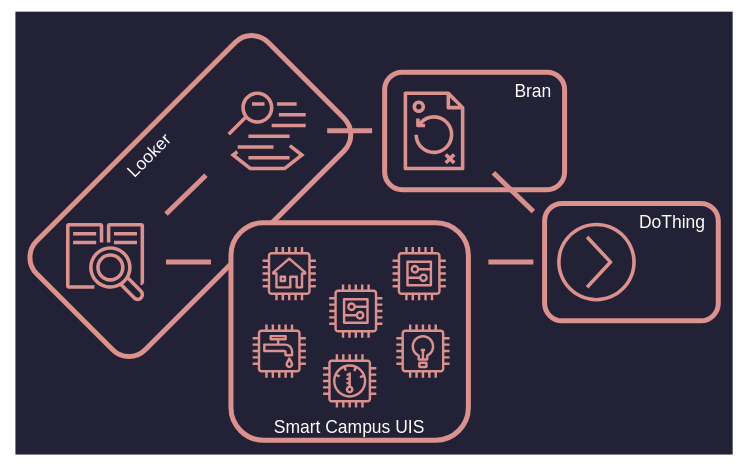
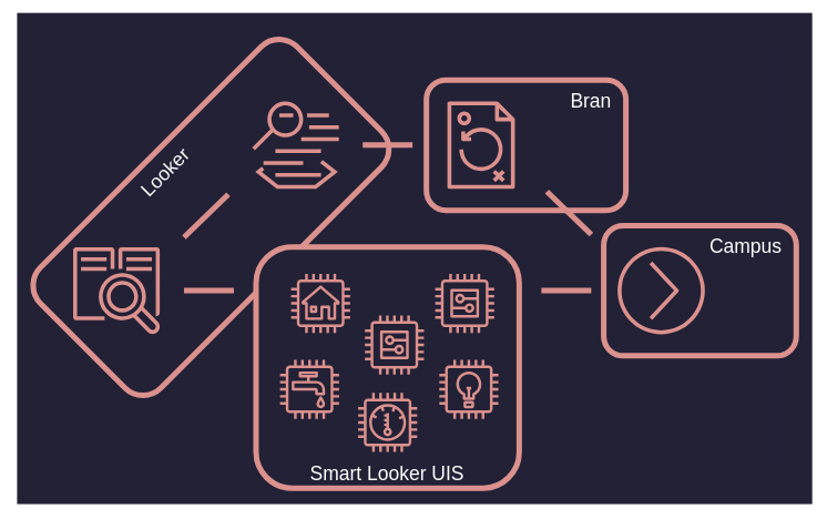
  <mxCell id="0" />
  <mxCell id="1" parent="0" />
  <mxCell id="2" value="" style="group;fillColor=#232136;strokeColor=#232136;strokeWidth=23;" parent="1" vertex="1" connectable="0"><mxGeometry x="23.345" y="20.065" width="550.985" height="331.435" as="geometry" /></mxCell>
  <mxCell id="3" value="Bran&amp;nbsp;&amp;nbsp;" style="rounded=1;whiteSpace=wrap;html=1;fontFamily=Helvetica;fontSize=14;fontColor=#FFFFFF;strokeWidth=4;strokeColor=#DB918D;fillColor=#232136;align=right;verticalAlign=top;fontStyle=0" parent="2" vertex="1"><mxGeometry x="283.985" y="36.935" width="144" height="94" as="geometry" /></mxCell>
  <mxCell id="4" value="&lt;font style=&quot;font-size: 14px;&quot;&gt;Looker&lt;/font&gt;" style="rounded=1;whiteSpace=wrap;html=1;fontFamily=Helvetica;fontSize=14;fontColor=#FFFFFF;rotation=-45;strokeWidth=4;strokeColor=#DB918D;fillColor=#232136;verticalAlign=top;fontStyle=0" parent="2" vertex="1"><mxGeometry x="-2.44" y="74.58" width="261.85" height="122.87" as="geometry" /></mxCell>
- <mxCell id="5" value="DoThing&amp;nbsp;&amp;nbsp;" style="rounded=1;whiteSpace=wrap;html=1;fontFamily=Helvetica;fontSize=14;fontColor=#FFFFFF;strokeWidth=4;strokeColor=#DB918D;fillColor=#232136;verticalAlign=top;align=right;fontStyle=0" parent="2" vertex="1"><mxGeometry x="411.985" y="141.935" width="139" height="94" as="geometry" /></mxCell>
- <mxCell id="6" value="Smart Campus UIS" style="group;strokeColor=#DB918D;rounded=1;strokeWidth=4;fillColor=#232136;verticalAlign=bottom;fontColor=#FFFFFF;fontSize=14;fontStyle=0" parent="2" vertex="1" connectable="0"><mxGeometry x="160.985" y="157.435" width="190" height="174" as="geometry" /></mxCell>
+ <mxCell id="5" value="Campus&amp;nbsp;&amp;nbsp;" style="rounded=1;whiteSpace=wrap;html=1;fontFamily=Helvetica;fontSize=14;fontColor=#FFFFFF;strokeWidth=4;strokeColor=#DB918D;fillColor=#232136;verticalAlign=top;align=right;fontStyle=0" parent="2" vertex="1"><mxGeometry x="411.985" y="141.935" width="139" height="94" as="geometry" /></mxCell>
+ <mxCell id="6" value="Smart Looker UIS" style="group;strokeColor=#DB918D;rounded=1;strokeWidth=4;fillColor=#232136;verticalAlign=bottom;fontColor=#FFFFFF;fontSize=14;fontStyle=0" parent="2" vertex="1" connectable="0"><mxGeometry x="160.985" y="157.435" width="190" height="174" as="geometry" /></mxCell>
  <mxCell id="7" value="" style="sketch=0;outlineConnect=0;fontColor=#232F3E;gradientColor=none;strokeColor=#DB918D;fillColor=none;dashed=0;verticalLabelPosition=bottom;verticalAlign=top;align=center;html=1;fontSize=12;fontStyle=0;aspect=fixed;shape=mxgraph.aws4.resourceIcon;resIcon=mxgraph.aws4.lightbulb;fontFamily=Helvetica;container=0;" parent="6" vertex="1"><mxGeometry x="127" y="76.004" width="53.265" height="53.265" as="geometry" /></mxCell>
  <mxCell id="8" value="" style="sketch=0;outlineConnect=0;fontColor=#232F3E;gradientColor=none;strokeColor=#DB918D;fillColor=none;dashed=0;verticalLabelPosition=bottom;verticalAlign=top;align=center;html=1;fontSize=12;fontStyle=0;aspect=fixed;shape=mxgraph.aws4.resourceIcon;resIcon=mxgraph.aws4.house;fontFamily=Helvetica;container=0;" parent="6" vertex="1"><mxGeometry x="20" y="14.001" width="53.265" height="53.265" as="geometry" /></mxCell>
  <mxCell id="9" value="" style="sketch=0;outlineConnect=0;fontColor=#232F3E;gradientColor=none;strokeColor=#DB918D;fillColor=none;dashed=0;verticalLabelPosition=bottom;verticalAlign=top;align=center;html=1;fontSize=12;fontStyle=0;aspect=fixed;shape=mxgraph.aws4.resourceIcon;resIcon=mxgraph.aws4.thermostat;fontFamily=Helvetica;container=0;" parent="6" vertex="1"><mxGeometry x="68.37" y="100.003" width="53.265" height="53.265" as="geometry" /></mxCell>
  <mxCell id="10" value="" style="sketch=0;outlineConnect=0;fontColor=#232F3E;gradientColor=none;strokeColor=#DB918D;fillColor=none;dashed=0;verticalLabelPosition=bottom;verticalAlign=top;align=center;html=1;fontSize=12;fontStyle=0;aspect=fixed;shape=mxgraph.aws4.resourceIcon;resIcon=mxgraph.aws4.generic;fontFamily=Helvetica;container=0;" parent="6" vertex="1"><mxGeometry x="124" y="14.001" width="53.265" height="53.265" as="geometry" /></mxCell>
  <mxCell id="11" value="" style="sketch=0;outlineConnect=0;fontColor=#232F3E;gradientColor=none;strokeColor=#DB918D;fillColor=none;dashed=0;verticalLabelPosition=bottom;verticalAlign=top;align=center;html=1;fontSize=12;fontStyle=0;aspect=fixed;shape=mxgraph.aws4.resourceIcon;resIcon=mxgraph.aws4.utility;fontFamily=Helvetica;container=0;" parent="6" vertex="1"><mxGeometry x="12" y="76.007" width="53.265" height="53.265" as="geometry" /></mxCell>
  <mxCell id="12" value="" style="sketch=0;outlineConnect=0;fontColor=#232F3E;gradientColor=none;strokeColor=#DB918D;fillColor=none;dashed=0;verticalLabelPosition=bottom;verticalAlign=top;align=center;html=1;fontSize=12;fontStyle=0;aspect=fixed;shape=mxgraph.aws4.resourceIcon;resIcon=mxgraph.aws4.generic;fontFamily=Helvetica;container=0;" parent="6" vertex="1"><mxGeometry x="73.27" y="44.001" width="53.265" height="53.265" as="geometry" /></mxCell>
  <mxCell id="13" value="" style="group" parent="2" vertex="1" connectable="0"><mxGeometry x="108.985" y="117.435" width="294" height="33" as="geometry" /></mxCell>
  <mxCell id="14" value="" style="endArrow=none;html=1;rounded=0;labelBackgroundColor=default;strokeColor=#D88F8C;strokeWidth=4;align=center;verticalAlign=middle;fontFamily=Helvetica;fontSize=11;fontColor=default;shape=connector;" parent="13" edge="1"><mxGeometry width="50" height="50" relative="1" as="geometry"><mxPoint y="33" as="sourcePoint" /><mxPoint x="32" y="2" as="targetPoint" /></mxGeometry></mxCell>
  <mxCell id="15" value="" style="endArrow=none;html=1;rounded=0;labelBackgroundColor=default;strokeColor=#D88F8C;strokeWidth=4;align=center;verticalAlign=middle;fontFamily=Helvetica;fontSize=11;fontColor=default;shape=connector;" parent="13" edge="1"><mxGeometry width="50" height="50" relative="1" as="geometry"><mxPoint x="294" y="31" as="sourcePoint" /><mxPoint x="262" as="targetPoint" /></mxGeometry></mxCell>
  <mxCell id="16" value="" style="sketch=0;outlineConnect=0;fontColor=#232F3E;gradientColor=none;fillColor=#DB918D;strokeColor=#DB918D;dashed=0;verticalLabelPosition=bottom;verticalAlign=top;align=center;html=1;fontSize=12;fontStyle=0;aspect=fixed;pointerEvents=1;shape=mxgraph.aws4.action;fontFamily=Helvetica;container=0;" parent="2" vertex="1"><mxGeometry x="421.985" y="157.435" width="63" height="63" as="geometry" /></mxCell>
  <mxCell id="17" value="" style="sketch=0;outlineConnect=0;fontColor=#232F3E;gradientColor=none;fillColor=#DB918D;strokeColor=#DB918D;dashed=0;verticalLabelPosition=bottom;verticalAlign=top;align=center;html=1;fontSize=12;fontStyle=0;aspect=fixed;pointerEvents=1;shape=mxgraph.aws4.backup_plan;fontFamily=Helvetica;container=0;" parent="2" vertex="1"><mxGeometry x="291.985" y="52.435" width="63" height="63" as="geometry" /></mxCell>
  <mxCell id="18" value="" style="endArrow=none;html=1;rounded=0;labelBackgroundColor=default;strokeColor=#D88F8C;strokeWidth=4;align=center;verticalAlign=middle;fontFamily=Helvetica;fontSize=11;fontColor=default;shape=connector;" parent="2" edge="1"><mxGeometry width="50" height="50" relative="1" as="geometry"><mxPoint x="273.985" y="83.765" as="sourcePoint" /><mxPoint x="237.985" y="83.765" as="targetPoint" /></mxGeometry></mxCell>
  <mxCell id="19" value="" style="endArrow=none;html=1;rounded=0;labelBackgroundColor=default;strokeColor=#D88F8C;strokeWidth=4;align=center;verticalAlign=middle;fontFamily=Helvetica;fontSize=11;fontColor=default;shape=connector;" parent="2" edge="1"><mxGeometry width="50" height="50" relative="1" as="geometry"><mxPoint x="144.985" y="188.765" as="sourcePoint" /><mxPoint x="108.985" y="188.765" as="targetPoint" /></mxGeometry></mxCell>
  <mxCell id="20" value="" style="endArrow=none;html=1;rounded=0;labelBackgroundColor=default;strokeColor=#D88F8C;strokeWidth=4;align=center;verticalAlign=middle;fontFamily=Helvetica;fontSize=11;fontColor=default;shape=connector;" parent="2" edge="1"><mxGeometry width="50" height="50" relative="1" as="geometry"><mxPoint x="402.985" y="188.765" as="sourcePoint" /><mxPoint x="366.985" y="188.765" as="targetPoint" /></mxGeometry></mxCell>
  <mxCell id="21" value="" style="sketch=0;outlineConnect=0;fontColor=#232F3E;gradientColor=none;fillColor=#DB918D;strokeColor=none;dashed=0;verticalLabelPosition=bottom;verticalAlign=top;align=center;html=1;fontSize=12;fontStyle=0;aspect=fixed;shape=mxgraph.aws4.mainframe_modernization_analyzer;" vertex="1" parent="1"><mxGeometry x="181.33" y="72.5" width="63" height="63" as="geometry" /></mxCell>
  <mxCell id="22" value="" style="sketch=0;outlineConnect=0;fontColor=#232F3E;gradientColor=none;fillColor=#DB918D;strokeColor=none;dashed=0;verticalLabelPosition=bottom;verticalAlign=top;align=center;html=1;fontSize=12;fontStyle=0;aspect=fixed;shape=mxgraph.aws4.application_discovery_service_aws_agentless_collector;" vertex="1" parent="1"><mxGeometry x="52.33" y="177.5" width="63" height="63" as="geometry" /></mxCell>
